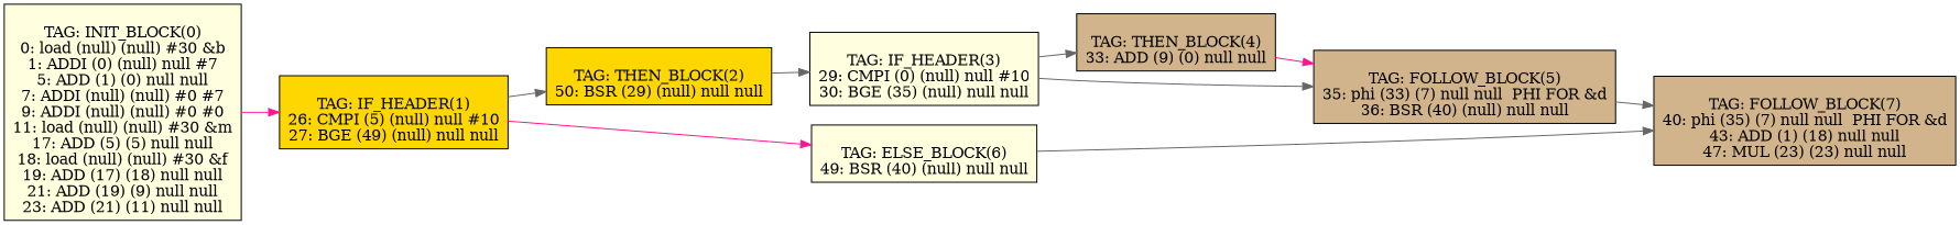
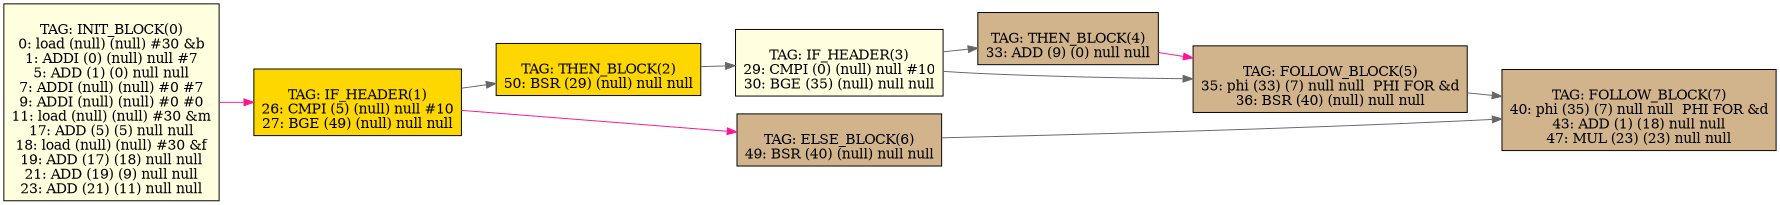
  digraph {
    rankdir=LR
    node [shape=box style=filled fillcolor=tan]
    edge [color=gray40]
    n1 [label="\nTAG: INIT_BLOCK(0)\n0: load (null) (null) #30 &b\n1: ADDI (0) (null) null #7\n5: ADD (1) (0) null null\n7: ADDI (null) (null) #0 #7\n9: ADDI (null) (null) #0 #0\n11: load (null) (null) #30 &m\n17: ADD (5) (5) null null\n18: load (null) (null) #30 &f\n19: ADD (17) (18) null null\n21: ADD (19) (9) null null\n23: ADD (21) (11) null null\n" fillcolor=lightyellow]
    n2 [label="\nTAG: IF_HEADER(1)\n26: CMPI (5) (null) null #10\n27: BGE (49) (null) null null\n" fillcolor=gold]
    n3 [label="\nTAG: THEN_BLOCK(2)\n50: BSR (29) (null) null null\n" fillcolor=gold]
-   n4 [label="\nTAG: ELSE_BLOCK(6)\n49: BSR (40) (null) null null\n" fillcolor=lightyellow]
+   n4 [label="\nTAG: ELSE_BLOCK(6)\n49: BSR (40) (null) null null\n"]
    n5 [label="\nTAG: IF_HEADER(3)\n29: CMPI (0) (null) null #10\n30: BGE (35) (null) null null\n" fillcolor=lightyellow]
    n6 [label="\nTAG: FOLLOW_BLOCK(7)\n40: phi (35) (7) null null  PHI FOR &d\n43: ADD (1) (18) null null\n47: MUL (23) (23) null null\n"]
    n7 [label="\nTAG: THEN_BLOCK(4)\n33: ADD (9) (0) null null\n"]
    n8 [label="\nTAG: FOLLOW_BLOCK(5)\n35: phi (33) (7) null null  PHI FOR &d\n36: BSR (40) (null) null null\n"]
    n1 -> n2 [color=deeppink]
    n2 -> n3
    n2 -> n4 [color=deeppink]
    n3 -> n5
    n4 -> n6
    n5 -> n7
    n5 -> n8
    n7 -> n8 [color=deeppink]
    n8 -> n6
  }
